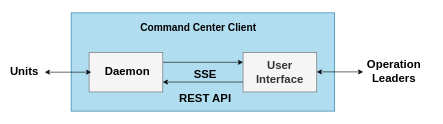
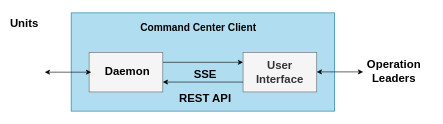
  <mxCell id="0" />
  <mxCell id="1" parent="0" />
  <mxCell id="2" value="" style="rounded=0;whiteSpace=wrap;html=1;fillColor=#b1ddf0;strokeColor=#10739e;" vertex="1" parent="1"><mxGeometry x="118" y="21" width="440" height="164" as="geometry" /></mxCell>
  <mxCell id="3" style="edgeStyle=orthogonalEdgeStyle;rounded=0;orthogonalLoop=1;jettySize=auto;html=1;exitX=1;exitY=0.25;exitDx=0;exitDy=0;entryX=0;entryY=0.25;entryDx=0;entryDy=0;fontSize=19;" edge="1" parent="1" source="4" target="5"><mxGeometry relative="1" as="geometry" /></mxCell>
  <mxCell id="4" value="&lt;b&gt;&lt;font style=&quot;font-size: 17px&quot;&gt;&lt;br&gt;&lt;/font&gt;&lt;/b&gt;" style="rounded=0;whiteSpace=wrap;html=1;fillColor=#f5f5f5;strokeColor=#666666;fontColor=#333333;" vertex="1" parent="1"><mxGeometry x="148" y="87" width="123" height="66" as="geometry" /></mxCell>
  <mxCell id="5" value="&lt;b style=&quot;font-size: 19px&quot;&gt;&lt;font style=&quot;font-size: 19px&quot;&gt;User &lt;br&gt;Interface&lt;br&gt;&lt;/font&gt;&lt;/b&gt;" style="rounded=0;whiteSpace=wrap;html=1;fillColor=#f5f5f5;strokeColor=#666666;fontColor=#333333;" vertex="1" parent="1"><mxGeometry x="405" y="87" width="123" height="66" as="geometry" /></mxCell>
  <mxCell id="6" value="&lt;font style=&quot;font-size: 19px;&quot;&gt;&lt;b style=&quot;font-size: 19px;&quot;&gt;Daemon&lt;/b&gt;&lt;/font&gt;" style="text;html=1;strokeColor=none;fillColor=none;align=center;verticalAlign=middle;whiteSpace=wrap;rounded=0;fontSize=19;" vertex="1" parent="1"><mxGeometry x="151.5" y="109.38" width="119.5" height="21.25" as="geometry" /></mxCell>
  <mxCell id="7" value="&lt;span style=&quot;font-size: 17px&quot;&gt;&lt;b&gt;Command Center Client&lt;/b&gt;&lt;/span&gt;" style="text;html=1;strokeColor=none;fillColor=none;align=center;verticalAlign=middle;whiteSpace=wrap;rounded=0;" vertex="1" parent="1"><mxGeometry x="107" y="20" width="447" height="51" as="geometry" /></mxCell>
  <mxCell id="8" value="" style="endArrow=classic;html=1;fontSize=19;exitX=0;exitY=0.75;exitDx=0;exitDy=0;entryX=1;entryY=0.75;entryDx=0;entryDy=0;" edge="1" parent="1" source="5" target="4"><mxGeometry width="50" height="50" relative="1" as="geometry"><mxPoint x="304" y="205" as="sourcePoint" /><mxPoint x="354" y="155" as="targetPoint" /></mxGeometry></mxCell>
  <mxCell id="9" value="SSE" style="text;html=1;strokeColor=none;fillColor=none;align=center;verticalAlign=middle;whiteSpace=wrap;rounded=0;fontSize=19;fontStyle=1" vertex="1" parent="1"><mxGeometry x="322" y="114" width="40" height="20" as="geometry" /></mxCell>
  <mxCell id="10" value="REST API" style="text;html=1;strokeColor=none;fillColor=none;align=center;verticalAlign=middle;whiteSpace=wrap;rounded=0;fontSize=19;fontStyle=1" vertex="1" parent="1"><mxGeometry x="288" y="155" width="108" height="20" as="geometry" /></mxCell>
  <mxCell id="11" value="" style="endArrow=classic;startArrow=classic;html=1;fontSize=19;entryX=0;entryY=0.5;entryDx=0;entryDy=0;" edge="1" parent="1" target="6"><mxGeometry width="50" height="50" relative="1" as="geometry"><mxPoint x="74" y="120" as="sourcePoint" /><mxPoint x="354" y="144" as="targetPoint" /></mxGeometry></mxCell>
- <mxCell id="12" value="Units" style="text;html=1;strokeColor=none;fillColor=none;align=center;verticalAlign=middle;whiteSpace=wrap;rounded=0;fontSize=19;fontStyle=1" vertex="1" parent="1"><mxGeometry x="20" y="108.63" width="40" height="20" as="geometry" /></mxCell>
+ <mxCell id="12" value="Units" style="text;html=1;strokeColor=none;fillColor=none;align=center;verticalAlign=middle;whiteSpace=wrap;rounded=0;fontSize=19;fontStyle=1" vertex="1" parent="1"><mxGeometry x="20" y="28.63" width="40" height="20" as="geometry" /></mxCell>
  <mxCell id="13" value="&lt;b&gt;Operation Leaders&lt;/b&gt;" style="text;html=1;strokeColor=none;fillColor=none;align=center;verticalAlign=middle;whiteSpace=wrap;rounded=0;fontSize=19;" vertex="1" parent="1"><mxGeometry x="597" y="108.63" width="120" height="20" as="geometry" /></mxCell>
  <mxCell id="14" value="" style="endArrow=classic;startArrow=classic;html=1;fontSize=19;entryX=0;entryY=0.5;entryDx=0;entryDy=0;" edge="1" parent="1"><mxGeometry width="50" height="50" relative="1" as="geometry"><mxPoint x="528" y="119.51" as="sourcePoint" /><mxPoint x="605.5" y="119.515" as="targetPoint" /></mxGeometry></mxCell>
